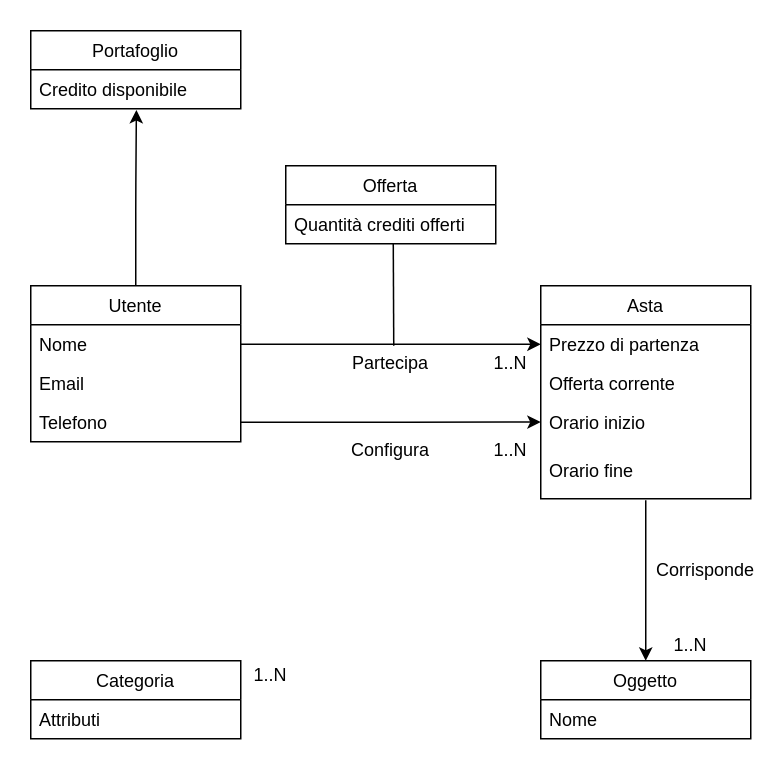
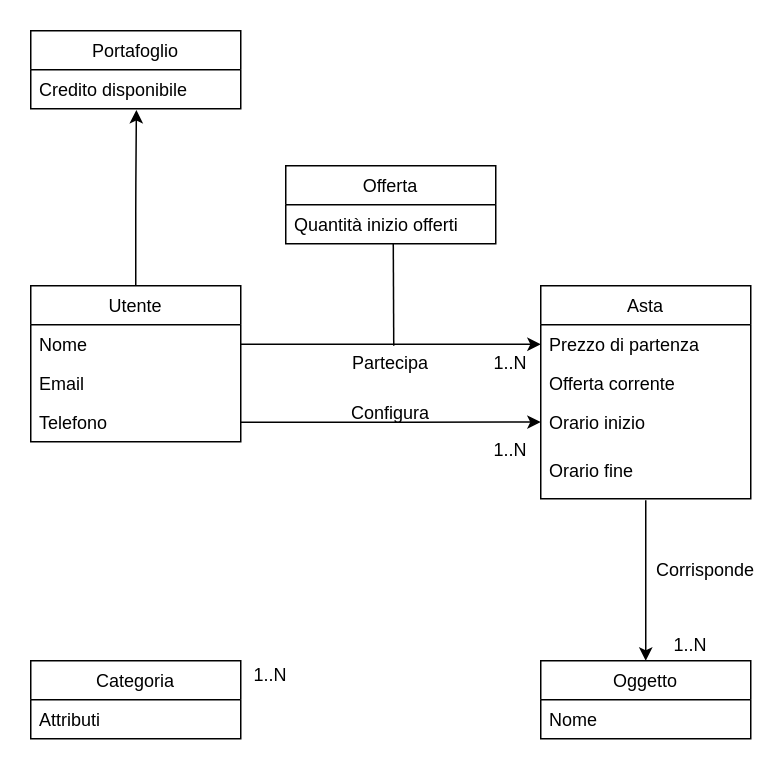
  <mxCell id="0" />
  <mxCell id="1" parent="0" />
  <mxCell id="2" style="edgeStyle=orthogonalEdgeStyle;rounded=1;orthogonalLoop=1;jettySize=auto;html=1;exitX=0.5;exitY=0;exitDx=0;exitDy=0;entryX=0.503;entryY=1.03;entryDx=0;entryDy=0;entryPerimeter=0;" parent="1" source="3" target="17" edge="1"><mxGeometry relative="1" as="geometry" /></mxCell>
  <mxCell id="3" value="Utente" style="swimlane;fontStyle=0;childLayout=stackLayout;horizontal=1;startSize=26;fillColor=none;horizontalStack=0;resizeParent=1;resizeParentMax=0;resizeLast=0;collapsible=1;marginBottom=0;" parent="1" vertex="1"><mxGeometry x="20" y="190" width="140" height="104" as="geometry" /></mxCell>
  <mxCell id="4" value="Nome" style="text;strokeColor=none;fillColor=none;align=left;verticalAlign=top;spacingLeft=4;spacingRight=4;overflow=hidden;rotatable=0;points=[[0,0.5],[1,0.5]];portConstraint=eastwest;" parent="3" vertex="1"><mxGeometry y="26" width="140" height="26" as="geometry" /></mxCell>
  <mxCell id="5" value="Email" style="text;strokeColor=none;fillColor=none;align=left;verticalAlign=top;spacingLeft=4;spacingRight=4;overflow=hidden;rotatable=0;points=[[0,0.5],[1,0.5]];portConstraint=eastwest;" parent="3" vertex="1"><mxGeometry y="52" width="140" height="26" as="geometry" /></mxCell>
  <mxCell id="6" value="Telefono" style="text;strokeColor=none;fillColor=none;align=left;verticalAlign=top;spacingLeft=4;spacingRight=4;overflow=hidden;rotatable=0;points=[[0,0.5],[1,0.5]];portConstraint=eastwest;" parent="3" vertex="1"><mxGeometry y="78" width="140" height="26" as="geometry" /></mxCell>
  <mxCell id="7" value="Asta" style="swimlane;fontStyle=0;childLayout=stackLayout;horizontal=1;startSize=26;fillColor=none;horizontalStack=0;resizeParent=1;resizeParentMax=0;resizeLast=0;collapsible=1;marginBottom=0;shadow=0;" parent="1" vertex="1"><mxGeometry x="360" y="190" width="140" height="142" as="geometry"><mxRectangle x="260" y="430" width="60" height="26" as="alternateBounds" /></mxGeometry></mxCell>
  <mxCell id="8" value="Prezzo di partenza&#10;" style="text;strokeColor=none;fillColor=none;align=left;verticalAlign=top;spacingLeft=4;spacingRight=4;overflow=hidden;rotatable=0;points=[[0,0.5],[1,0.5]];portConstraint=eastwest;" parent="7" vertex="1"><mxGeometry y="26" width="140" height="26" as="geometry" /></mxCell>
  <mxCell id="9" value="Offerta corrente" style="text;strokeColor=none;fillColor=none;align=left;verticalAlign=top;spacingLeft=4;spacingRight=4;overflow=hidden;rotatable=0;points=[[0,0.5],[1,0.5]];portConstraint=eastwest;" parent="7" vertex="1"><mxGeometry y="52" width="140" height="26" as="geometry" /></mxCell>
  <mxCell id="10" value="Orario inizio&#10;" style="text;strokeColor=none;fillColor=none;align=left;verticalAlign=top;spacingLeft=4;spacingRight=4;overflow=hidden;rotatable=0;points=[[0,0.5],[1,0.5]];portConstraint=eastwest;" parent="7" vertex="1"><mxGeometry y="78" width="140" height="32" as="geometry" /></mxCell>
  <mxCell id="11" value="Orario fine" style="text;strokeColor=none;fillColor=none;align=left;verticalAlign=top;spacingLeft=4;spacingRight=4;overflow=hidden;rotatable=0;points=[[0,0.5],[1,0.5]];portConstraint=eastwest;" parent="7" vertex="1"><mxGeometry y="110" width="140" height="32" as="geometry" /></mxCell>
  <mxCell id="12" value="Oggetto" style="swimlane;fontStyle=0;childLayout=stackLayout;horizontal=1;startSize=26;fillColor=none;horizontalStack=0;resizeParent=1;resizeParentMax=0;resizeLast=0;collapsible=1;marginBottom=0;shadow=0;" parent="1" vertex="1"><mxGeometry x="360" y="440" width="140" height="52" as="geometry" /></mxCell>
  <mxCell id="13" value="Nome" style="text;strokeColor=none;fillColor=none;align=left;verticalAlign=top;spacingLeft=4;spacingRight=4;overflow=hidden;rotatable=0;points=[[0,0.5],[1,0.5]];portConstraint=eastwest;" parent="12" vertex="1"><mxGeometry y="26" width="140" height="26" as="geometry" /></mxCell>
  <mxCell id="14" value="Categoria" style="swimlane;fontStyle=0;childLayout=stackLayout;horizontal=1;startSize=26;fillColor=none;horizontalStack=0;resizeParent=1;resizeParentMax=0;resizeLast=0;collapsible=1;marginBottom=0;shadow=0;" parent="1" vertex="1"><mxGeometry x="20" y="440" width="140" height="52" as="geometry" /></mxCell>
  <mxCell id="15" value="Attributi" style="text;strokeColor=none;fillColor=none;align=left;verticalAlign=top;spacingLeft=4;spacingRight=4;overflow=hidden;rotatable=0;points=[[0,0.5],[1,0.5]];portConstraint=eastwest;" parent="14" vertex="1"><mxGeometry y="26" width="140" height="26" as="geometry" /></mxCell>
  <mxCell id="16" value="Portafoglio" style="swimlane;fontStyle=0;childLayout=stackLayout;horizontal=1;startSize=26;fillColor=none;horizontalStack=0;resizeParent=1;resizeParentMax=0;resizeLast=0;collapsible=1;marginBottom=0;shadow=0;" parent="1" vertex="1"><mxGeometry x="20" y="20" width="140" height="52" as="geometry" /></mxCell>
  <mxCell id="17" value="Credito disponibile" style="text;strokeColor=none;fillColor=none;align=left;verticalAlign=top;spacingLeft=4;spacingRight=4;overflow=hidden;rotatable=0;points=[[0,0.5],[1,0.5]];portConstraint=eastwest;" parent="16" vertex="1"><mxGeometry y="26" width="140" height="26" as="geometry" /></mxCell>
  <mxCell id="18" style="edgeStyle=orthogonalEdgeStyle;rounded=1;orthogonalLoop=1;jettySize=auto;html=1;exitX=0.5;exitY=1.031;exitDx=0;exitDy=0;entryX=0.5;entryY=0;entryDx=0;entryDy=0;exitPerimeter=0;" parent="1" source="11" target="12" edge="1"><mxGeometry relative="1" as="geometry" /></mxCell>
  <mxCell id="19" style="edgeStyle=orthogonalEdgeStyle;rounded=1;orthogonalLoop=1;jettySize=auto;html=1;exitX=1;exitY=0.5;exitDx=0;exitDy=0;entryX=0;entryY=0.5;entryDx=0;entryDy=0;" parent="1" source="4" target="8" edge="1"><mxGeometry relative="1" as="geometry"><Array as="points"><mxPoint x="260" y="229" /><mxPoint x="260" y="229" /></Array></mxGeometry></mxCell>
  <mxCell id="20" style="edgeStyle=orthogonalEdgeStyle;rounded=1;orthogonalLoop=1;jettySize=auto;html=1;exitX=1;exitY=0.5;exitDx=0;exitDy=0;entryX=0;entryY=0.403;entryDx=0;entryDy=0;entryPerimeter=0;" parent="1" source="6" target="10" edge="1"><mxGeometry relative="1" as="geometry" /></mxCell>
  <mxCell id="21" value="1..N" style="text;html=1;strokeColor=none;fillColor=none;align=center;verticalAlign=middle;whiteSpace=wrap;rounded=0;shadow=0;" parent="1" vertex="1"><mxGeometry x="160" y="440" width="40" height="20" as="geometry" /></mxCell>
  <mxCell id="22" value="1..N" style="text;html=1;strokeColor=none;fillColor=none;align=center;verticalAlign=middle;whiteSpace=wrap;rounded=0;shadow=0;" parent="1" vertex="1"><mxGeometry x="440" y="420" width="40" height="20" as="geometry" /></mxCell>
- <mxCell id="23" value="Configura" style="text;html=1;strokeColor=none;fillColor=none;align=center;verticalAlign=middle;whiteSpace=wrap;rounded=0;shadow=0;" parent="1" vertex="1"><mxGeometry x="240" y="290" width="40" height="20" as="geometry" /></mxCell>
+ <mxCell id="23" value="Configura" style="text;html=1;strokeColor=none;fillColor=none;align=center;verticalAlign=middle;whiteSpace=wrap;rounded=0;shadow=0;" parent="1" vertex="1"><mxGeometry x="240" y="265" width="40" height="20" as="geometry" /></mxCell>
  <mxCell id="24" value="1..N" style="text;html=1;strokeColor=none;fillColor=none;align=center;verticalAlign=middle;whiteSpace=wrap;rounded=0;shadow=0;" parent="1" vertex="1"><mxGeometry x="320" y="290" width="40" height="20" as="geometry" /></mxCell>
  <mxCell id="25" value="Partecipa" style="text;html=1;strokeColor=none;fillColor=none;align=center;verticalAlign=middle;whiteSpace=wrap;rounded=0;shadow=0;" parent="1" vertex="1"><mxGeometry x="240" y="232" width="40" height="20" as="geometry" /></mxCell>
  <mxCell id="26" value="1..N" style="text;html=1;strokeColor=none;fillColor=none;align=center;verticalAlign=middle;whiteSpace=wrap;rounded=0;shadow=0;" parent="1" vertex="1"><mxGeometry x="320" y="232" width="40" height="20" as="geometry" /></mxCell>
  <mxCell id="27" value="Offerta" style="swimlane;fontStyle=0;childLayout=stackLayout;horizontal=1;startSize=26;fillColor=none;horizontalStack=0;resizeParent=1;resizeParentMax=0;resizeLast=0;collapsible=1;marginBottom=0;shadow=0;" parent="1" vertex="1"><mxGeometry x="190" y="110" width="140" height="52" as="geometry" /></mxCell>
- <mxCell id="28" value="Quantità crediti offerti" style="text;strokeColor=none;fillColor=none;align=left;verticalAlign=top;spacingLeft=4;spacingRight=4;overflow=hidden;rotatable=0;points=[[0,0.5],[1,0.5]];portConstraint=eastwest;" parent="27" vertex="1"><mxGeometry y="26" width="140" height="26" as="geometry" /></mxCell>
+ <mxCell id="28" value="Quantità inizio offerti" style="text;strokeColor=none;fillColor=none;align=left;verticalAlign=top;spacingLeft=4;spacingRight=4;overflow=hidden;rotatable=0;points=[[0,0.5],[1,0.5]];portConstraint=eastwest;" parent="27" vertex="1"><mxGeometry y="26" width="140" height="26" as="geometry" /></mxCell>
  <mxCell id="29" value="" style="endArrow=none;html=1;entryX=0.512;entryY=0.986;entryDx=0;entryDy=0;entryPerimeter=0;" parent="1" target="28" edge="1"><mxGeometry width="50" height="50" relative="1" as="geometry"><mxPoint x="262" y="230" as="sourcePoint" /><mxPoint x="290" y="170" as="targetPoint" /></mxGeometry></mxCell>
  <mxCell id="30" value="Corrisponde" style="text;html=1;strokeColor=none;fillColor=none;align=center;verticalAlign=middle;whiteSpace=wrap;rounded=0;shadow=0;" parent="1" vertex="1"><mxGeometry x="450" y="370" width="40" height="20" as="geometry" /></mxCell>
